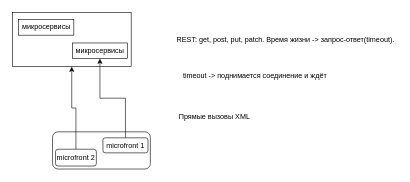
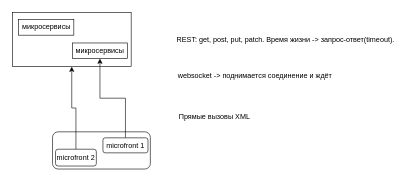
  <mxCell id="0" />
  <mxCell id="1" parent="0" />
  <mxCell id="2" value="" style="rounded=0;whiteSpace=wrap;html=1;" parent="1" vertex="1"><mxGeometry x="20" y="20.5" width="198" height="90" as="geometry" /></mxCell>
  <mxCell id="3" value="микросервисы" style="rounded=0;whiteSpace=wrap;html=1;" parent="1" vertex="1"><mxGeometry x="30.5" y="32" width="92" height="26" as="geometry" /></mxCell>
  <mxCell id="4" value="" style="rounded=1;whiteSpace=wrap;html=1;" parent="1" vertex="1"><mxGeometry x="87" y="219" width="163" height="62" as="geometry" /></mxCell>
  <mxCell id="5" style="edgeStyle=orthogonalEdgeStyle;rounded=0;orthogonalLoop=1;jettySize=auto;html=1;" parent="1" source="6" target="2" edge="1"><mxGeometry relative="1" as="geometry" /></mxCell>
  <mxCell id="6" value="microfront 2" style="rounded=1;whiteSpace=wrap;html=1;" parent="1" vertex="1"><mxGeometry x="92" y="248" width="68" height="28" as="geometry" /></mxCell>
  <mxCell id="7" style="edgeStyle=orthogonalEdgeStyle;rounded=0;orthogonalLoop=1;jettySize=auto;html=1;" parent="1" source="8" target="9" edge="1"><mxGeometry relative="1" as="geometry" /></mxCell>
  <mxCell id="8" value="microfront 1" style="rounded=1;whiteSpace=wrap;html=1;" parent="1" vertex="1"><mxGeometry x="171" y="229" width="75" height="25" as="geometry" /></mxCell>
  <mxCell id="9" value="микросервисы" style="rounded=0;whiteSpace=wrap;html=1;" parent="1" vertex="1"><mxGeometry x="120" y="71" width="92" height="26" as="geometry" /></mxCell>
  <mxCell id="10" value="REST: get, post, put, patch. Время жизни -&amp;gt; запрос-ответ(timeout)." style="text;html=1;strokeColor=none;fillColor=none;align=center;verticalAlign=middle;whiteSpace=wrap;rounded=0;" parent="1" vertex="1"><mxGeometry x="290" y="51" width="371" height="29" as="geometry" /></mxCell>
  <mxCell id="11" value="Прямые вызовы XML" style="text;html=1;strokeColor=none;fillColor=none;align=center;verticalAlign=middle;whiteSpace=wrap;rounded=0;" parent="1" vertex="1"><mxGeometry x="290" y="177" width="134" height="34" as="geometry" /></mxCell>
- <mxCell id="12" value="timeout -&amp;gt; поднимается соединение и ждёт" style="text;html=1;strokeColor=none;fillColor=none;align=center;verticalAlign=middle;whiteSpace=wrap;rounded=0;" parent="1" vertex="1"><mxGeometry x="290" y="109" width="268.5" height="34" as="geometry" /></mxCell>
+ <mxCell id="12" value="websocket -&amp;gt; поднимается соединение и ждёт" style="text;html=1;strokeColor=none;fillColor=none;align=center;verticalAlign=middle;whiteSpace=wrap;rounded=0;" parent="1" vertex="1"><mxGeometry x="290" y="109" width="268.5" height="34" as="geometry" /></mxCell>
